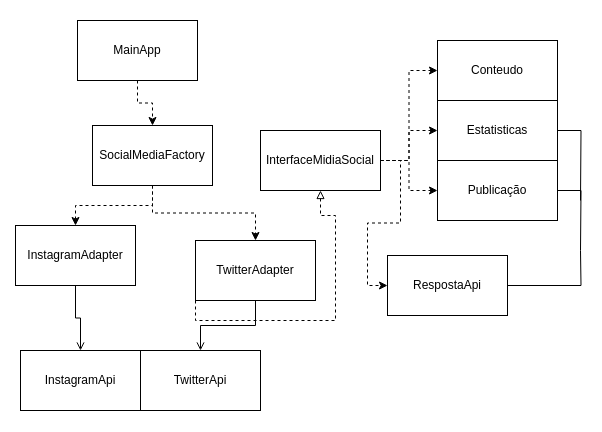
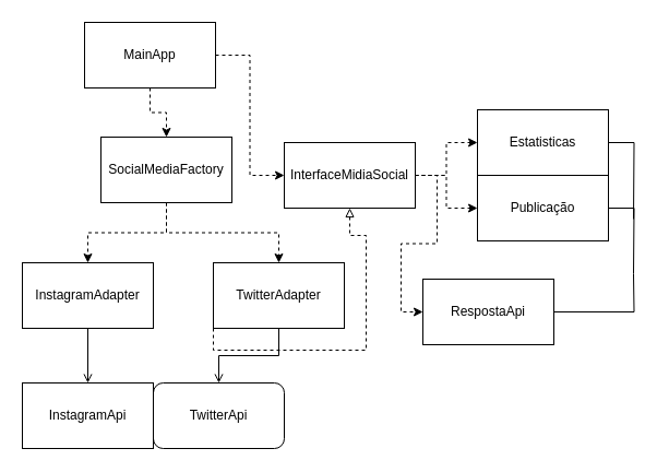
  <mxCell id="0" />
  <mxCell id="1" parent="0" />
  <mxCell id="2" style="edgeStyle=orthogonalEdgeStyle;rounded=0;orthogonalLoop=1;jettySize=auto;html=1;dashed=1;" edge="1" parent="1" source="4" target="7"><mxGeometry relative="1" as="geometry" /></mxCell>
+ <mxCell id="3" style="edgeStyle=orthogonalEdgeStyle;rounded=0;orthogonalLoop=1;jettySize=auto;html=1;entryX=0;entryY=0.5;entryDx=0;entryDy=0;dashed=1;" edge="1" parent="1" source="4" target="12"><mxGeometry relative="1" as="geometry" /></mxCell>
  <mxCell id="4" value="MainApp" style="rounded=0;whiteSpace=wrap;html=1;" vertex="1" parent="1"><mxGeometry x="77" y="20" width="120" height="60" as="geometry" /></mxCell>
  <mxCell id="5" style="edgeStyle=orthogonalEdgeStyle;rounded=0;orthogonalLoop=1;jettySize=auto;html=1;dashed=1;" edge="1" parent="1" source="7" target="14"><mxGeometry relative="1" as="geometry" /></mxCell>
  <mxCell id="6" style="edgeStyle=orthogonalEdgeStyle;rounded=0;orthogonalLoop=1;jettySize=auto;html=1;entryX=0.5;entryY=0;entryDx=0;entryDy=0;dashed=1;" edge="1" parent="1" source="7" target="17"><mxGeometry relative="1" as="geometry" /></mxCell>
  <mxCell id="7" value="SocialMediaFactory" style="rounded=0;whiteSpace=wrap;html=1;" vertex="1" parent="1"><mxGeometry x="92" y="125" width="120" height="60" as="geometry" /></mxCell>
- <mxCell id="8" style="edgeStyle=orthogonalEdgeStyle;rounded=0;orthogonalLoop=1;jettySize=auto;html=1;entryX=0;entryY=0.5;entryDx=0;entryDy=0;dashed=1;" edge="1" parent="1" source="12" target="24"><mxGeometry relative="1" as="geometry" /></mxCell>
  <mxCell id="9" style="edgeStyle=orthogonalEdgeStyle;rounded=0;orthogonalLoop=1;jettySize=auto;html=1;entryX=0;entryY=0.5;entryDx=0;entryDy=0;dashed=1;" edge="1" parent="1" source="12" target="23"><mxGeometry relative="1" as="geometry"><mxPoint x="430" y="130" as="targetPoint" /></mxGeometry></mxCell>
  <mxCell id="10" style="edgeStyle=orthogonalEdgeStyle;rounded=0;orthogonalLoop=1;jettySize=auto;html=1;entryX=0;entryY=0.5;entryDx=0;entryDy=0;dashed=1;" edge="1" parent="1" source="12" target="21"><mxGeometry relative="1" as="geometry" /></mxCell>
  <mxCell id="11" style="edgeStyle=orthogonalEdgeStyle;rounded=0;orthogonalLoop=1;jettySize=auto;html=1;entryX=0;entryY=0.5;entryDx=0;entryDy=0;dashed=1;" edge="1" parent="1" source="12" target="26"><mxGeometry relative="1" as="geometry" /></mxCell>
  <mxCell id="12" value="InterfaceMidiaSocial" style="rounded=0;whiteSpace=wrap;html=1;" vertex="1" parent="1"><mxGeometry x="260" y="130" width="120" height="60" as="geometry" /></mxCell>
  <mxCell id="13" style="edgeStyle=orthogonalEdgeStyle;rounded=0;orthogonalLoop=1;jettySize=auto;html=1;entryX=0.5;entryY=0;entryDx=0;entryDy=0;endArrow=open;endFill=0;" edge="1" parent="1" source="14" target="19"><mxGeometry relative="1" as="geometry" /></mxCell>
- <mxCell id="14" value="InstagramAdapter" style="rounded=0;whiteSpace=wrap;html=1;" vertex="1" parent="1"><mxGeometry x="15" y="225" width="120" height="60" as="geometry" /></mxCell>
+ <mxCell id="14" value="InstagramAdapter" style="rounded=0;whiteSpace=wrap;html=1;" vertex="1" parent="1"><mxGeometry x="20" y="240" width="120" height="60" as="geometry" /></mxCell>
  <mxCell id="15" style="edgeStyle=orthogonalEdgeStyle;rounded=0;orthogonalLoop=1;jettySize=auto;html=1;exitX=0;exitY=1;exitDx=0;exitDy=0;entryX=0.5;entryY=1;entryDx=0;entryDy=0;endArrow=block;endFill=0;dashed=1;" edge="1" parent="1" source="17" target="12"><mxGeometry relative="1" as="geometry" /></mxCell>
  <mxCell id="16" style="edgeStyle=orthogonalEdgeStyle;rounded=0;orthogonalLoop=1;jettySize=auto;html=1;entryX=0.5;entryY=0;entryDx=0;entryDy=0;endArrow=open;endFill=0;" edge="1" parent="1" source="17" target="18"><mxGeometry relative="1" as="geometry" /></mxCell>
  <mxCell id="17" value="TwitterAdapter" style="rounded=0;whiteSpace=wrap;html=1;" vertex="1" parent="1"><mxGeometry x="195" y="240" width="120" height="60" as="geometry" /></mxCell>
- <mxCell id="18" value="TwitterApi" style="rounded=0;whiteSpace=wrap;html=1;" vertex="1" parent="1"><mxGeometry x="140" y="350" width="120" height="60" as="geometry" /></mxCell>
+ <mxCell id="18" value="TwitterApi" style="whiteSpace=wrap;html=1;rounded=1;" vertex="1" parent="1"><mxGeometry x="140" y="350" width="120" height="60" as="geometry" /></mxCell>
  <mxCell id="19" value="InstagramApi" style="rounded=0;whiteSpace=wrap;html=1;" vertex="1" parent="1"><mxGeometry x="20" y="350" width="120" height="60" as="geometry" /></mxCell>
  <mxCell id="20" style="edgeStyle=orthogonalEdgeStyle;rounded=0;orthogonalLoop=1;jettySize=auto;html=1;endArrow=none;endFill=0;" edge="1" parent="1" source="21"><mxGeometry relative="1" as="geometry"><mxPoint x="580" y="250" as="targetPoint" /></mxGeometry></mxCell>
  <mxCell id="21" value="Publicação" style="rounded=0;whiteSpace=wrap;html=1;" vertex="1" parent="1"><mxGeometry x="437" y="160" width="120" height="60" as="geometry" /></mxCell>
  <mxCell id="22" style="edgeStyle=orthogonalEdgeStyle;rounded=0;orthogonalLoop=1;jettySize=auto;html=1;endArrow=none;endFill=0;" edge="1" parent="1" source="23"><mxGeometry relative="1" as="geometry"><mxPoint x="580" y="200" as="targetPoint" /></mxGeometry></mxCell>
  <mxCell id="23" value="Estatisticas" style="rounded=0;whiteSpace=wrap;html=1;" vertex="1" parent="1"><mxGeometry x="437" y="100" width="120" height="60" as="geometry" /></mxCell>
- <mxCell id="24" value="Conteudo" style="rounded=0;whiteSpace=wrap;html=1;" vertex="1" parent="1"><mxGeometry x="437" y="40" width="120" height="60" as="geometry" /></mxCell>
  <mxCell id="25" style="edgeStyle=orthogonalEdgeStyle;rounded=0;orthogonalLoop=1;jettySize=auto;html=1;endArrow=none;endFill=0;" edge="1" parent="1" source="26"><mxGeometry relative="1" as="geometry"><mxPoint x="580" y="250" as="targetPoint" /></mxGeometry></mxCell>
  <mxCell id="26" value="RespostaApi" style="rounded=0;whiteSpace=wrap;html=1;" vertex="1" parent="1"><mxGeometry x="387" y="255" width="120" height="60" as="geometry" /></mxCell>
